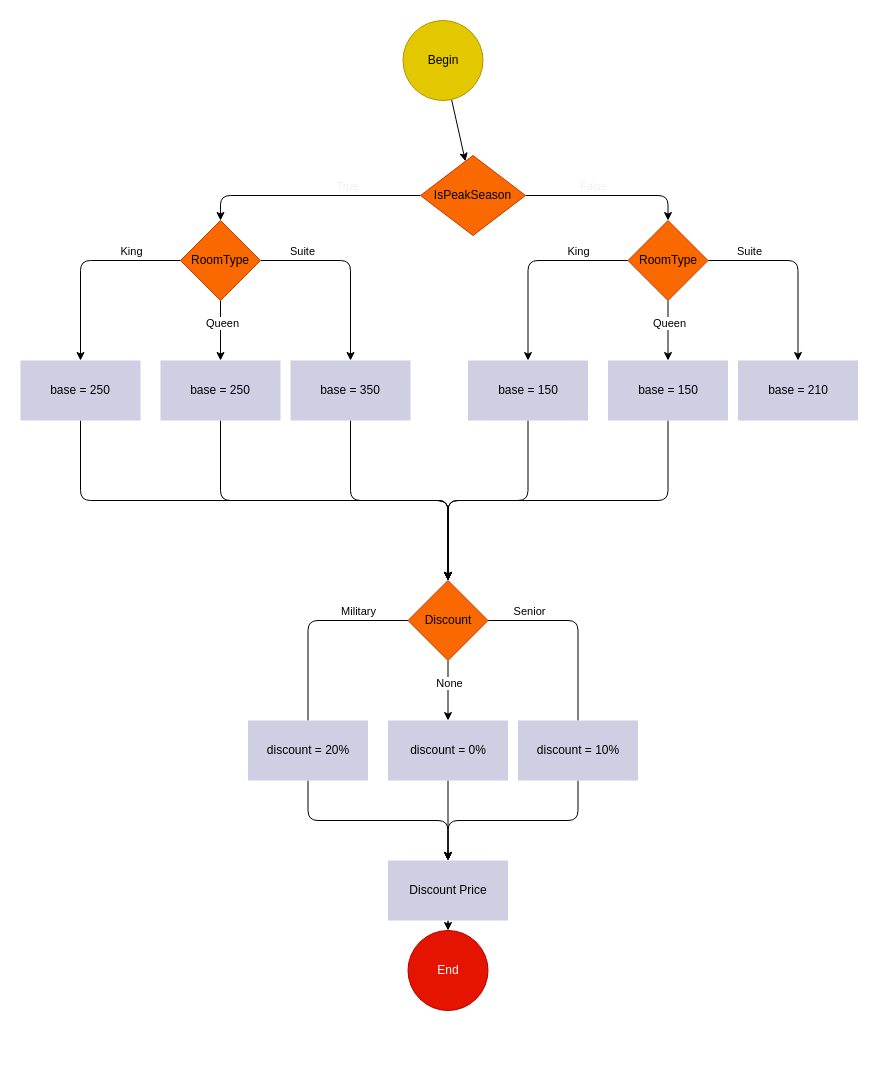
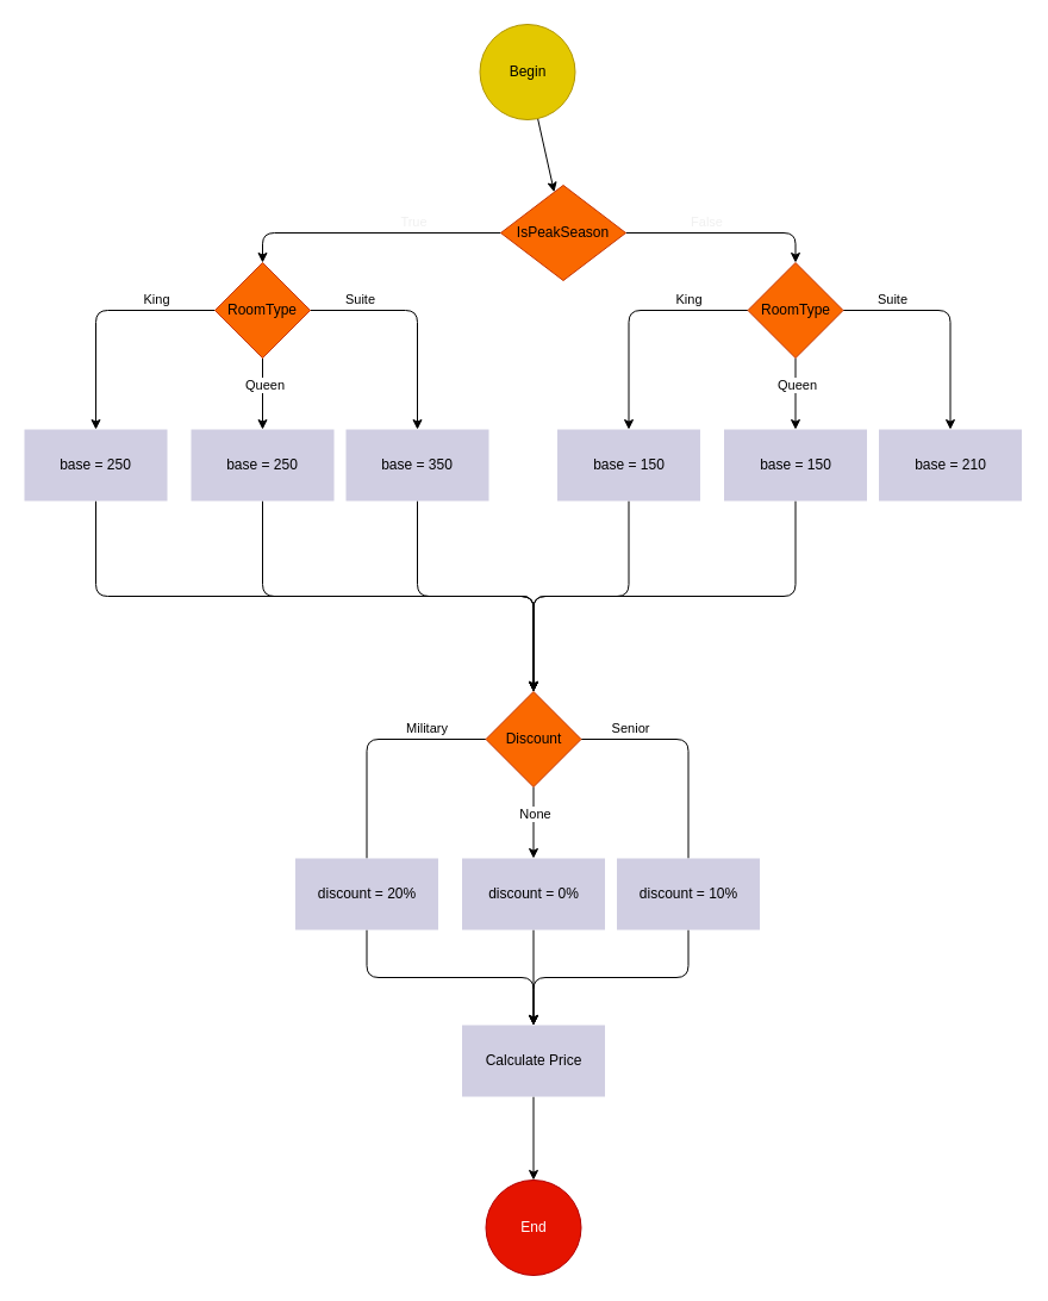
  <mxCell id="0" />
  <mxCell id="1" parent="0" />
  <mxCell id="2" value="" style="edgeStyle=none;html=1;" edge="1" parent="1" source="3" target="8"><mxGeometry relative="1" as="geometry" /></mxCell>
  <mxCell id="3" value="Begin" style="ellipse;whiteSpace=wrap;html=1;aspect=fixed;fillColor=#e3c800;fontColor=#000000;strokeColor=#B09500;" vertex="1" parent="1"><mxGeometry x="402.5" y="20" width="80" height="80" as="geometry" /></mxCell>
  <mxCell id="4" value="" style="edgeStyle=orthogonalEdgeStyle;html=1;entryX=0.5;entryY=0;entryDx=0;entryDy=0;" edge="1" parent="1" source="8" target="15"><mxGeometry relative="1" as="geometry" /></mxCell>
  <mxCell id="5" value="True" style="edgeLabel;html=1;align=center;verticalAlign=middle;resizable=0;points=[];fontColor=#F0F0F0;" vertex="1" connectable="0" parent="4"><mxGeometry x="-0.428" y="1" relative="1" as="geometry"><mxPoint x="-10" y="-11" as="offset" /></mxGeometry></mxCell>
  <mxCell id="6" style="edgeStyle=orthogonalEdgeStyle;html=1;exitX=1;exitY=0.5;exitDx=0;exitDy=0;entryX=0.5;entryY=0;entryDx=0;entryDy=0;fontColor=#F0F0F0;" edge="1" parent="1" source="8" target="28"><mxGeometry relative="1" as="geometry" /></mxCell>
  <mxCell id="7" value="False" style="edgeLabel;html=1;align=center;verticalAlign=middle;resizable=0;points=[];fontColor=#F0F0F0;" vertex="1" connectable="0" parent="6"><mxGeometry x="-0.01" y="3" relative="1" as="geometry"><mxPoint x="-16" y="-7" as="offset" /></mxGeometry></mxCell>
  <mxCell id="8" value="IsPeakSeason" style="rhombus;whiteSpace=wrap;html=1;fillColor=#fa6800;strokeColor=#C73500;fontColor=#000000;" vertex="1" parent="1"><mxGeometry x="420" y="155" width="105" height="80" as="geometry" /></mxCell>
  <mxCell id="9" value="" style="edgeStyle=orthogonalEdgeStyle;html=1;" edge="1" parent="1" source="15" target="17"><mxGeometry relative="1" as="geometry" /></mxCell>
  <mxCell id="10" value="King" style="edgeLabel;html=1;align=center;verticalAlign=middle;resizable=0;points=[];" vertex="1" connectable="0" parent="9"><mxGeometry x="-0.363" y="-2" relative="1" as="geometry"><mxPoint x="14" y="-8" as="offset" /></mxGeometry></mxCell>
  <mxCell id="11" style="edgeStyle=orthogonalEdgeStyle;html=1;exitX=1;exitY=0.5;exitDx=0;exitDy=0;entryX=0.5;entryY=0;entryDx=0;entryDy=0;" edge="1" parent="1" source="15" target="21"><mxGeometry relative="1" as="geometry" /></mxCell>
  <mxCell id="12" value="Suite" style="edgeLabel;html=1;align=center;verticalAlign=middle;resizable=0;points=[];" vertex="1" connectable="0" parent="11"><mxGeometry x="-0.667" relative="1" as="geometry"><mxPoint x="9" y="-10" as="offset" /></mxGeometry></mxCell>
  <mxCell id="13" style="edgeStyle=orthogonalEdgeStyle;html=1;exitX=0.5;exitY=1;exitDx=0;exitDy=0;" edge="1" parent="1" source="15" target="19"><mxGeometry relative="1" as="geometry" /></mxCell>
  <mxCell id="14" value="Queen" style="edgeLabel;html=1;align=center;verticalAlign=middle;resizable=0;points=[];" vertex="1" connectable="0" parent="13"><mxGeometry x="-0.255" y="1" relative="1" as="geometry"><mxPoint as="offset" /></mxGeometry></mxCell>
  <mxCell id="15" value="RoomType" style="rhombus;whiteSpace=wrap;html=1;fillColor=#fa6800;strokeColor=#C73500;fontColor=#000000;" vertex="1" parent="1"><mxGeometry x="180" y="220" width="80" height="80" as="geometry" /></mxCell>
  <mxCell id="16" style="edgeStyle=orthogonalEdgeStyle;html=1;exitX=0.5;exitY=1;exitDx=0;exitDy=0;fontColor=#F0F0F0;" edge="1" parent="1" source="17" target="40"><mxGeometry relative="1" as="geometry" /></mxCell>
  <mxCell id="17" value="base = 250" style="whiteSpace=wrap;html=1;fillColor=#d0cee2;strokeColor=none;fontColor=#000000;" vertex="1" parent="1"><mxGeometry x="20" y="360" width="120" height="60" as="geometry" /></mxCell>
  <mxCell id="18" style="edgeStyle=orthogonalEdgeStyle;html=1;exitX=0.5;exitY=1;exitDx=0;exitDy=0;fontColor=#F0F0F0;" edge="1" parent="1" source="19" target="40"><mxGeometry relative="1" as="geometry" /></mxCell>
  <mxCell id="19" value="base = 250" style="whiteSpace=wrap;html=1;fillColor=#d0cee2;strokeColor=none;fontColor=#000000;" vertex="1" parent="1"><mxGeometry x="160" y="360" width="120" height="60" as="geometry" /></mxCell>
  <mxCell id="20" style="edgeStyle=orthogonalEdgeStyle;html=1;exitX=0.5;exitY=1;exitDx=0;exitDy=0;fontColor=#F0F0F0;" edge="1" parent="1" source="21" target="40"><mxGeometry relative="1" as="geometry"><mxPoint x="445" y="580" as="targetPoint" /></mxGeometry></mxCell>
  <mxCell id="21" value="base = 350" style="whiteSpace=wrap;html=1;fillColor=#d0cee2;strokeColor=none;fontColor=#000000;" vertex="1" parent="1"><mxGeometry x="290" y="360" width="120" height="60" as="geometry" /></mxCell>
  <mxCell id="22" value="" style="edgeStyle=orthogonalEdgeStyle;html=1;" edge="1" parent="1" source="28" target="30"><mxGeometry relative="1" as="geometry" /></mxCell>
  <mxCell id="23" value="King" style="edgeLabel;html=1;align=center;verticalAlign=middle;resizable=0;points=[];" vertex="1" connectable="0" parent="22"><mxGeometry x="-0.363" y="-2" relative="1" as="geometry"><mxPoint x="14" y="-8" as="offset" /></mxGeometry></mxCell>
  <mxCell id="24" style="edgeStyle=orthogonalEdgeStyle;html=1;exitX=1;exitY=0.5;exitDx=0;exitDy=0;entryX=0.5;entryY=0;entryDx=0;entryDy=0;" edge="1" parent="1" source="28" target="33"><mxGeometry relative="1" as="geometry" /></mxCell>
  <mxCell id="25" value="Suite" style="edgeLabel;html=1;align=center;verticalAlign=middle;resizable=0;points=[];" vertex="1" connectable="0" parent="24"><mxGeometry x="-0.667" relative="1" as="geometry"><mxPoint x="9" y="-10" as="offset" /></mxGeometry></mxCell>
  <mxCell id="26" style="edgeStyle=orthogonalEdgeStyle;html=1;exitX=0.5;exitY=1;exitDx=0;exitDy=0;" edge="1" parent="1" source="28" target="32"><mxGeometry relative="1" as="geometry" /></mxCell>
  <mxCell id="27" value="Queen" style="edgeLabel;html=1;align=center;verticalAlign=middle;resizable=0;points=[];" vertex="1" connectable="0" parent="26"><mxGeometry x="-0.255" y="1" relative="1" as="geometry"><mxPoint as="offset" /></mxGeometry></mxCell>
  <mxCell id="28" value="RoomType" style="rhombus;whiteSpace=wrap;html=1;fillColor=#fa6800;strokeColor=#C73500;fontColor=#000000;" vertex="1" parent="1"><mxGeometry x="627.5" y="220" width="80" height="80" as="geometry" /></mxCell>
  <mxCell id="29" style="edgeStyle=orthogonalEdgeStyle;html=1;exitX=0.5;exitY=1;exitDx=0;exitDy=0;entryX=0.5;entryY=0;entryDx=0;entryDy=0;fontColor=#F0F0F0;" edge="1" parent="1" source="30" target="40"><mxGeometry relative="1" as="geometry" /></mxCell>
  <mxCell id="30" value="base = 150" style="whiteSpace=wrap;html=1;fillColor=#d0cee2;strokeColor=none;fontColor=#000000;" vertex="1" parent="1"><mxGeometry x="467.5" y="360" width="120" height="60" as="geometry" /></mxCell>
  <mxCell id="31" style="edgeStyle=orthogonalEdgeStyle;html=1;exitX=0.5;exitY=1;exitDx=0;exitDy=0;fontColor=#F0F0F0;" edge="1" parent="1" source="32" target="40"><mxGeometry relative="1" as="geometry" /></mxCell>
  <mxCell id="32" value="base = 150" style="whiteSpace=wrap;html=1;fillColor=#d0cee2;strokeColor=none;fontColor=#000000;" vertex="1" parent="1"><mxGeometry x="607.5" y="360" width="120" height="60" as="geometry" /></mxCell>
  <mxCell id="33" value="base = 210" style="whiteSpace=wrap;html=1;fillColor=#d0cee2;strokeColor=none;fontColor=#000000;" vertex="1" parent="1"><mxGeometry x="737.5" y="360" width="120" height="60" as="geometry" /></mxCell>
  <mxCell id="34" value="" style="edgeStyle=orthogonalEdgeStyle;html=1;endArrow=none;" edge="1" parent="1" source="40" target="42"><mxGeometry relative="1" as="geometry" /></mxCell>
  <mxCell id="35" value="Military" style="edgeLabel;html=1;align=center;verticalAlign=middle;resizable=0;points=[];" vertex="1" connectable="0" parent="34"><mxGeometry x="-0.363" y="-2" relative="1" as="geometry"><mxPoint x="14" y="-8" as="offset" /></mxGeometry></mxCell>
  <mxCell id="36" style="edgeStyle=orthogonalEdgeStyle;html=1;exitX=1;exitY=0.5;exitDx=0;exitDy=0;entryX=0.5;entryY=0;entryDx=0;entryDy=0;endArrow=none;" edge="1" parent="1" source="40" target="46"><mxGeometry relative="1" as="geometry" /></mxCell>
  <mxCell id="37" value="Senior" style="edgeLabel;html=1;align=center;verticalAlign=middle;resizable=0;points=[];" vertex="1" connectable="0" parent="36"><mxGeometry x="-0.667" relative="1" as="geometry"><mxPoint x="9" y="-10" as="offset" /></mxGeometry></mxCell>
  <mxCell id="38" style="edgeStyle=orthogonalEdgeStyle;html=1;exitX=0.5;exitY=1;exitDx=0;exitDy=0;" edge="1" parent="1" source="40" target="44"><mxGeometry relative="1" as="geometry" /></mxCell>
  <mxCell id="39" value="None" style="edgeLabel;html=1;align=center;verticalAlign=middle;resizable=0;points=[];" vertex="1" connectable="0" parent="38"><mxGeometry x="-0.255" y="1" relative="1" as="geometry"><mxPoint as="offset" /></mxGeometry></mxCell>
  <mxCell id="40" value="Discount" style="rhombus;whiteSpace=wrap;html=1;fillColor=#fa6800;strokeColor=#C73500;fontColor=#000000;" vertex="1" parent="1"><mxGeometry x="407.5" y="580" width="80" height="80" as="geometry" /></mxCell>
  <mxCell id="41" style="edgeStyle=orthogonalEdgeStyle;html=1;exitX=0.5;exitY=1;exitDx=0;exitDy=0;fontColor=#F0F0F0;" edge="1" parent="1" source="42" target="48"><mxGeometry relative="1" as="geometry" /></mxCell>
  <mxCell id="42" value="discount = 20%" style="whiteSpace=wrap;html=1;fillColor=#d0cee2;strokeColor=none;fontColor=#000000;" vertex="1" parent="1"><mxGeometry x="247.5" y="720" width="120" height="60" as="geometry" /></mxCell>
  <mxCell id="43" value="" style="edgeStyle=orthogonalEdgeStyle;html=1;fontColor=#F0F0F0;" edge="1" parent="1" source="44" target="48"><mxGeometry relative="1" as="geometry" /></mxCell>
  <mxCell id="44" value="discount = 0%" style="whiteSpace=wrap;html=1;fillColor=#d0cee2;strokeColor=none;fontColor=#000000;" vertex="1" parent="1"><mxGeometry x="387.5" y="720" width="120" height="60" as="geometry" /></mxCell>
  <mxCell id="45" style="edgeStyle=orthogonalEdgeStyle;html=1;exitX=0.5;exitY=1;exitDx=0;exitDy=0;fontColor=#F0F0F0;" edge="1" parent="1" source="46" target="48"><mxGeometry relative="1" as="geometry" /></mxCell>
  <mxCell id="46" value="discount = 10%" style="whiteSpace=wrap;html=1;fillColor=#d0cee2;strokeColor=none;fontColor=#000000;" vertex="1" parent="1"><mxGeometry x="517.5" y="720" width="120" height="60" as="geometry" /></mxCell>
  <mxCell id="47" value="" style="edgeStyle=orthogonalEdgeStyle;html=1;fontColor=#F0F0F0;" edge="1" parent="1" source="48" target="49"><mxGeometry relative="1" as="geometry" /></mxCell>
- <mxCell id="48" value="Discount Price" style="whiteSpace=wrap;html=1;fillColor=#d0cee2;strokeColor=none;fontColor=#000000;" vertex="1" parent="1"><mxGeometry x="387.5" y="860" width="120" height="60" as="geometry" /></mxCell>
- <mxCell id="49" value="End" style="ellipse;whiteSpace=wrap;html=1;fillColor=#e51400;strokeColor=#B20000;fontColor=#ffffff;" vertex="1" parent="1"><mxGeometry x="407.5" y="930" width="80" height="80" as="geometry" /></mxCell>
+ <mxCell id="48" value="Calculate Price" style="whiteSpace=wrap;html=1;fillColor=#d0cee2;strokeColor=none;fontColor=#000000;" vertex="1" parent="1"><mxGeometry x="387.5" y="860" width="120" height="60" as="geometry" /></mxCell>
+ <mxCell id="49" value="End" style="ellipse;whiteSpace=wrap;html=1;fillColor=#e51400;strokeColor=#B20000;fontColor=#ffffff;" vertex="1" parent="1"><mxGeometry x="407.5" y="990" width="80" height="80" as="geometry" /></mxCell>
